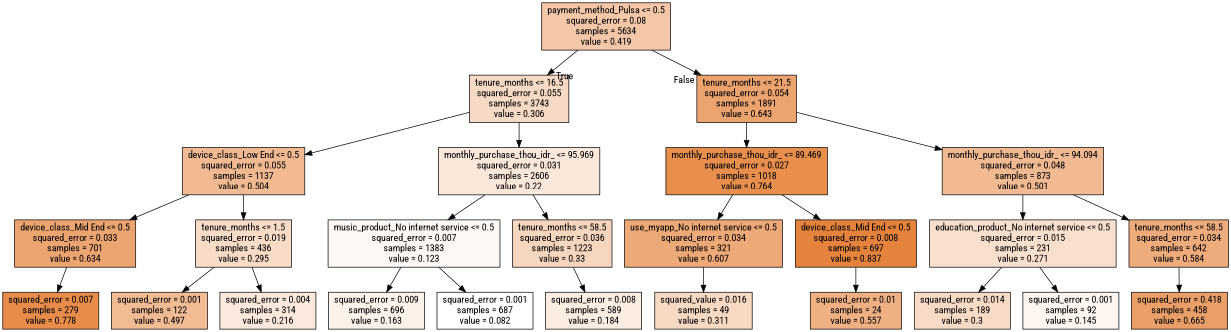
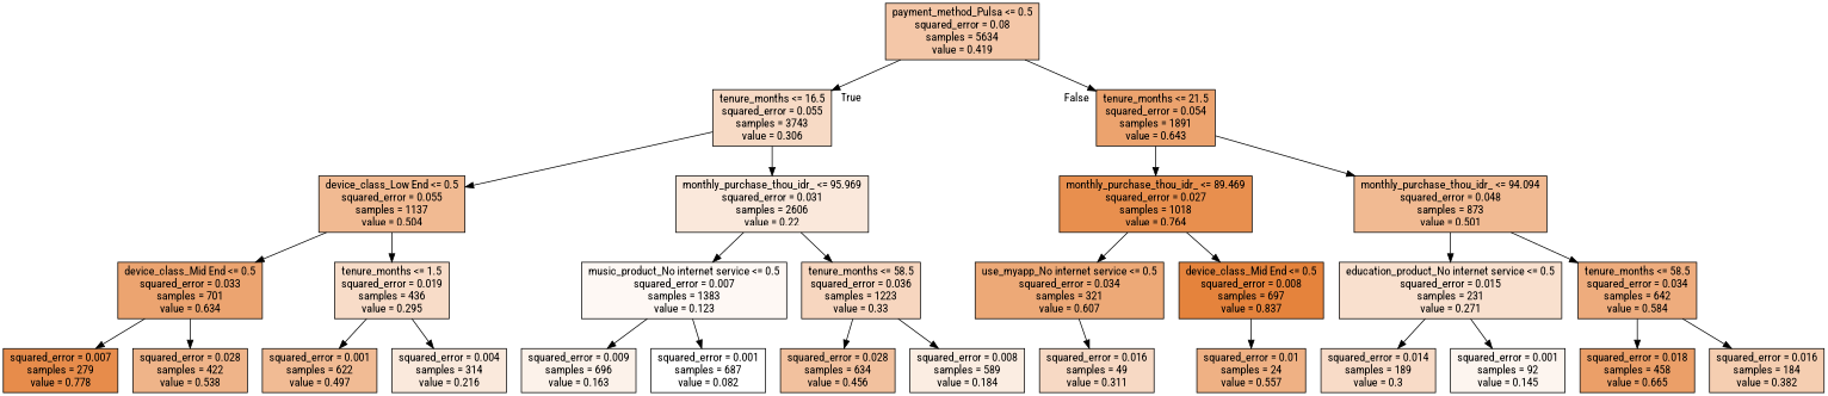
  digraph {
    rankdir=TB
    node [color=black fillcolor="#f1ba92" fontname="Roboto Condensed" shape=box style=filled]
    edge [fontname="Roboto Condensed"]
    n1 [fillcolor="#f4c7a8" label="payment_method_Pulsa <= 0.5\nsquared_error = 0.08\nsamples = 5634\nvalue = 0.419"]
    n2 [fillcolor="#f7dac5" label="tenure_months <= 16.5\nsquared_error = 0.055\nsamples = 3743\nvalue = 0.306"]
    n3 [fillcolor="#eca36e" label="tenure_months <= 21.5\nsquared_error = 0.054\nsamples = 1891\nvalue = 0.643"]
    n4 [label="device_class_Low End <= 0.5\nsquared_error = 0.055\nsamples = 1137\nvalue = 0.504"]
    n5 [fillcolor="#fae8db" label="monthly_purchase_thou_idr_ <= 95.969\nsquared_error = 0.031\nsamples = 2606\nvalue = 0.22"]
    n6 [fillcolor="#e88f4e" label="monthly_purchase_thou_idr_ <= 89.469\nsquared_error = 0.027\nsamples = 1018\nvalue = 0.764"]
    n7 [label="monthly_purchase_thou_idr_ <= 94.094\nsquared_error = 0.048\nsamples = 873\nvalue = 0.501"]
    n8 [fillcolor="#eca470" label="device_class_Mid End <= 0.5\nsquared_error = 0.033\nsamples = 701\nvalue = 0.634"]
    n9 [fillcolor="#f8dcc8" label="tenure_months <= 1.5\nsquared_error = 0.019\nsamples = 436\nvalue = 0.295"]
    n10 [fillcolor="#fef8f4" label="music_product_No internet service <= 0.5\nsquared_error = 0.007\nsamples = 1383\nvalue = 0.123"]
    n11 [fillcolor="#f7d6bf" label="tenure_months <= 58.5\nsquared_error = 0.036\nsamples = 1223\nvalue = 0.33"]
    n12 [fillcolor="#e78c4b" label="squared_error = 0.007\nsamples = 279\nvalue = 0.778"]
-   n14 [fillcolor="#f1bb94" label="squared_error = 0.001\nsamples = 122\nvalue = 0.497"]
+   n13 [fillcolor="#efb489" label="squared_error = 0.028\nsamples = 422\nvalue = 0.538"]
+   n14 [fillcolor="#f1bb94" label="squared_error = 0.001\nsamples = 622\nvalue = 0.497"]
    n15 [fillcolor="#fae9dc" label="squared_error = 0.004\nsamples = 314\nvalue = 0.216"]
    n16 [fillcolor="#fcf2ea" label="squared_error = 0.009\nsamples = 696\nvalue = 0.163"]
    n17 [fillcolor="#ffffff" label="squared_error = 0.001\nsamples = 687\nvalue = 0.082"]
+   n18 [fillcolor="#f2c19e" label="squared_error = 0.028\nsamples = 634\nvalue = 0.456"]
    n19 [fillcolor="#fbede2" label="squared_error = 0.008\nsamples = 589\nvalue = 0.184"]
    n20 [fillcolor="#eda977" label="use_myapp_No internet service <= 0.5\nsquared_error = 0.034\nsamples = 321\nvalue = 0.607"]
    n21 [fillcolor="#e5833c" label="device_class_Mid End <= 0.5\nsquared_error = 0.008\nsamples = 697\nvalue = 0.837"]
    n22 [fillcolor="#f9e0ce" label="education_product_No internet service <= 0.5\nsquared_error = 0.015\nsamples = 231\nvalue = 0.271"]
    n23 [fillcolor="#eeac7d" label="tenure_months <= 58.5\nsquared_error = 0.034\nsamples = 642\nvalue = 0.584"]
-   n24 [fillcolor="#f7d9c4" label="squared_value = 0.016\nsamples = 49\nvalue = 0.311"]
+   n24 [fillcolor="#f7d9c4" label="squared_error = 0.016\nsamples = 49\nvalue = 0.311"]
    n25 [fillcolor="#efb184" label="squared_error = 0.01\nsamples = 24\nvalue = 0.557"]
    n26 [fillcolor="#f8dbc7" label="squared_error = 0.014\nsamples = 189\nvalue = 0.3"]
    n27 [fillcolor="#fdf5ef" label="squared_error = 0.001\nsamples = 92\nvalue = 0.145"]
-   n28 [fillcolor="#eb9f68" label="squared_error = 0.418\nsamples = 458\nvalue = 0.665"]
+   n28 [fillcolor="#eb9f68" label="squared_error = 0.018\nsamples = 458\nvalue = 0.665"]
+   n29 [fillcolor="#f5ceb1" label="squared_error = 0.016\nsamples = 184\nvalue = 0.382"]
    n1 -> n2 [headlabel=True labelangle=-45 labeldistance=2.5]
    n1 -> n3 [headlabel=False labelangle=45 labeldistance=2.5]
    n2 -> n4
    n2 -> n5
    n3 -> n6
    n3 -> n7
    n4 -> n8
    n4 -> n9
    n5 -> n10
    n5 -> n11
    n6 -> n20
    n6 -> n21
    n7 -> n22
    n7 -> n23
    n8 -> n12
+   n8 -> n13
    n9 -> n14
    n9 -> n15
    n10 -> n16
    n10 -> n17
+   n11 -> n18
    n11 -> n19
    n20 -> n24
    n21 -> n25
    n22 -> n26
    n22 -> n27
    n23 -> n28
+   n23 -> n29
  }
